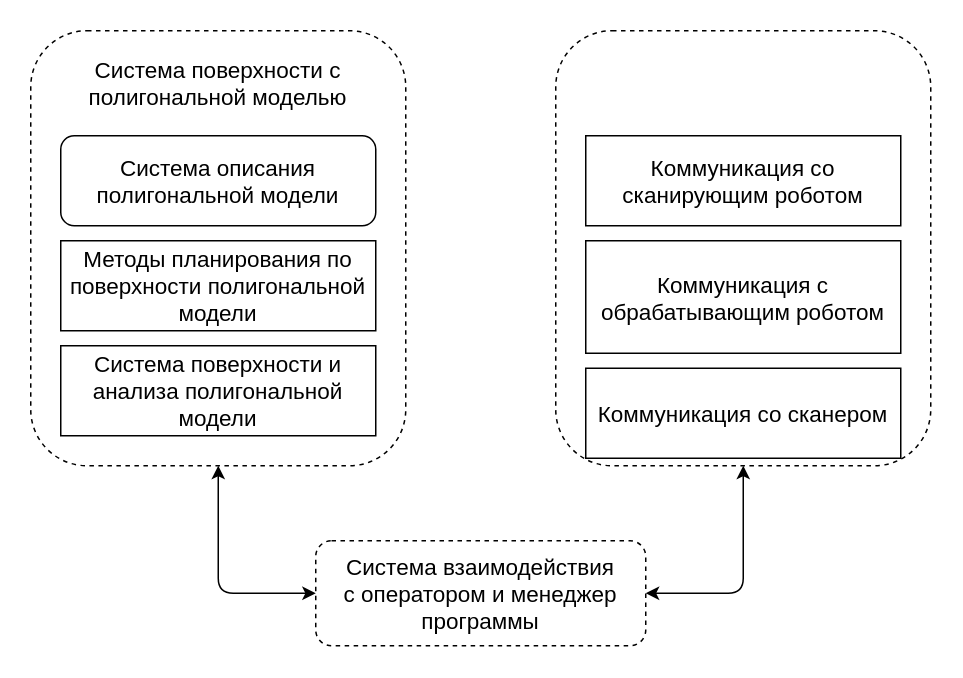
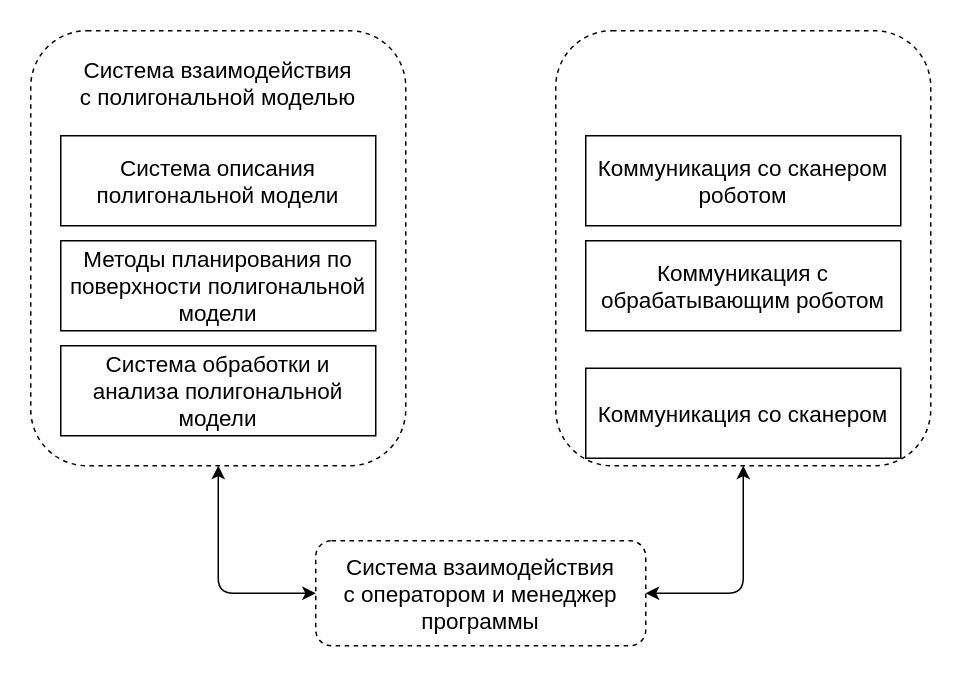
  <mxCell id="0" />
  <mxCell id="1" parent="0" />
  <mxCell id="2" value="" style="rounded=1;whiteSpace=wrap;html=1;dashed=1;" vertex="1" parent="1"><mxGeometry x="370" y="20" width="250" height="290" as="geometry" /></mxCell>
- <mxCell id="3" value="Коммуникация со сканирующим роботом" style="rounded=0;whiteSpace=wrap;html=1;fontSize=15;" vertex="1" parent="1"><mxGeometry x="390" y="90" width="210" height="60" as="geometry" /></mxCell>
- <mxCell id="4" value="Коммуникация с обрабатывающим роботом" style="rounded=0;whiteSpace=wrap;html=1;fontSize=15;" vertex="1" parent="1"><mxGeometry x="390" y="160" width="210" height="75" as="geometry" /></mxCell>
+ <mxCell id="3" value="Коммуникация со сканером роботом" style="rounded=0;whiteSpace=wrap;html=1;fontSize=15;" vertex="1" parent="1"><mxGeometry x="390" y="90" width="210" height="60" as="geometry" /></mxCell>
+ <mxCell id="4" value="Коммуникация с обрабатывающим роботом" style="rounded=0;whiteSpace=wrap;html=1;fontSize=15;" vertex="1" parent="1"><mxGeometry x="390" y="160" width="210" height="60" as="geometry" /></mxCell>
  <mxCell id="5" value="Коммуникация со сканером" style="rounded=0;whiteSpace=wrap;html=1;fontSize=15;" vertex="1" parent="1"><mxGeometry x="390" y="245" width="210" height="60" as="geometry" /></mxCell>
  <mxCell id="6" value="" style="rounded=1;whiteSpace=wrap;html=1;dashed=1;" vertex="1" parent="1"><mxGeometry x="20" y="20" width="250" height="290" as="geometry" /></mxCell>
- <mxCell id="7" value="Система поверхности с полигональной моделью" style="text;html=1;strokeColor=none;fillColor=none;align=center;verticalAlign=middle;whiteSpace=wrap;rounded=0;fontSize=15;" vertex="1" parent="1"><mxGeometry x="50" y="30" width="190" height="50" as="geometry" /></mxCell>
- <mxCell id="8" value="Система поверхности и анализа полигональной модели" style="rounded=0;whiteSpace=wrap;html=1;fontSize=15;" vertex="1" parent="1"><mxGeometry x="40" y="230" width="210" height="60" as="geometry" /></mxCell>
+ <mxCell id="7" value="Система взаимодействия с полигональной моделью" style="text;html=1;strokeColor=none;fillColor=none;align=center;verticalAlign=middle;whiteSpace=wrap;rounded=0;fontSize=15;" vertex="1" parent="1"><mxGeometry x="50" y="30" width="190" height="50" as="geometry" /></mxCell>
+ <mxCell id="8" value="Система обработки и анализа полигональной модели" style="rounded=0;whiteSpace=wrap;html=1;fontSize=15;" vertex="1" parent="1"><mxGeometry x="40" y="230" width="210" height="60" as="geometry" /></mxCell>
  <mxCell id="9" value="Методы планирования по поверхности полигональной модели" style="rounded=0;whiteSpace=wrap;html=1;fontSize=15;" vertex="1" parent="1"><mxGeometry x="40" y="160" width="210" height="60" as="geometry" /></mxCell>
- <mxCell id="10" value="Система описания полигональной модели" style="whiteSpace=wrap;html=1;fontSize=15;rounded=1;" vertex="1" parent="1"><mxGeometry x="40" y="90" width="210" height="60" as="geometry" /></mxCell>
+ <mxCell id="10" value="Система описания полигональной модели" style="rounded=0;whiteSpace=wrap;html=1;fontSize=15;" vertex="1" parent="1"><mxGeometry x="40" y="90" width="210" height="60" as="geometry" /></mxCell>
  <mxCell id="11" value="" style="rounded=1;whiteSpace=wrap;html=1;dashed=1;" vertex="1" parent="1"><mxGeometry x="210" y="360" width="220" height="70" as="geometry" /></mxCell>
  <mxCell id="12" value="Система взаимодействия с оператором и менеджер программы" style="text;html=1;strokeColor=none;fillColor=none;align=center;verticalAlign=middle;whiteSpace=wrap;rounded=0;fontSize=15;" vertex="1" parent="1"><mxGeometry x="225" y="370" width="190" height="50" as="geometry" /></mxCell>
  <mxCell id="13" value="" style="endArrow=classic;startArrow=classic;html=1;fontSize=15;entryX=0;entryY=0.5;entryDx=0;entryDy=0;exitX=0.5;exitY=1;exitDx=0;exitDy=0;" edge="1" parent="1" source="6" target="11"><mxGeometry width="50" height="50" relative="1" as="geometry"><mxPoint x="50" y="400" as="sourcePoint" /><mxPoint x="100" y="350" as="targetPoint" /><Array as="points"><mxPoint x="145" y="395" /></Array></mxGeometry></mxCell>
  <mxCell id="14" value="" style="endArrow=classic;startArrow=classic;html=1;fontSize=15;exitX=1;exitY=0.5;exitDx=0;exitDy=0;entryX=0.5;entryY=1;entryDx=0;entryDy=0;" edge="1" parent="1" source="11" target="2"><mxGeometry width="50" height="50" relative="1" as="geometry"><mxPoint x="490" y="400" as="sourcePoint" /><mxPoint x="540" y="350" as="targetPoint" /><Array as="points"><mxPoint x="495" y="395" /></Array></mxGeometry></mxCell>
